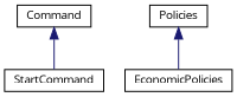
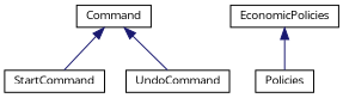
  digraph {
    fontname="Open Sans"
    rankdir=TB
    node [color=black fillcolor=white fontname="Open Sans" fontsize=10 shape=record style=filled]
    edge [color=midnightblue dir=back fontname="Open Sans" fontsize=10 labelfontname=Helvetica labelfontsize=10 style=solid]
    n1 [height=0.2 label=Command width=0.4]
    n2 [height=0.2 label=StartCommand width=0.4]
+   n3 [height=0.2 label=UndoCommand width=0.4]
    n4 [height=0.2 label=Policies width=0.4]
    n5 [height=0.2 label=EconomicPolicies width=0.4]
    n1 -> n2
-   n4 -> n5
+   n1 -> n3
+   n5 -> n4
  }
